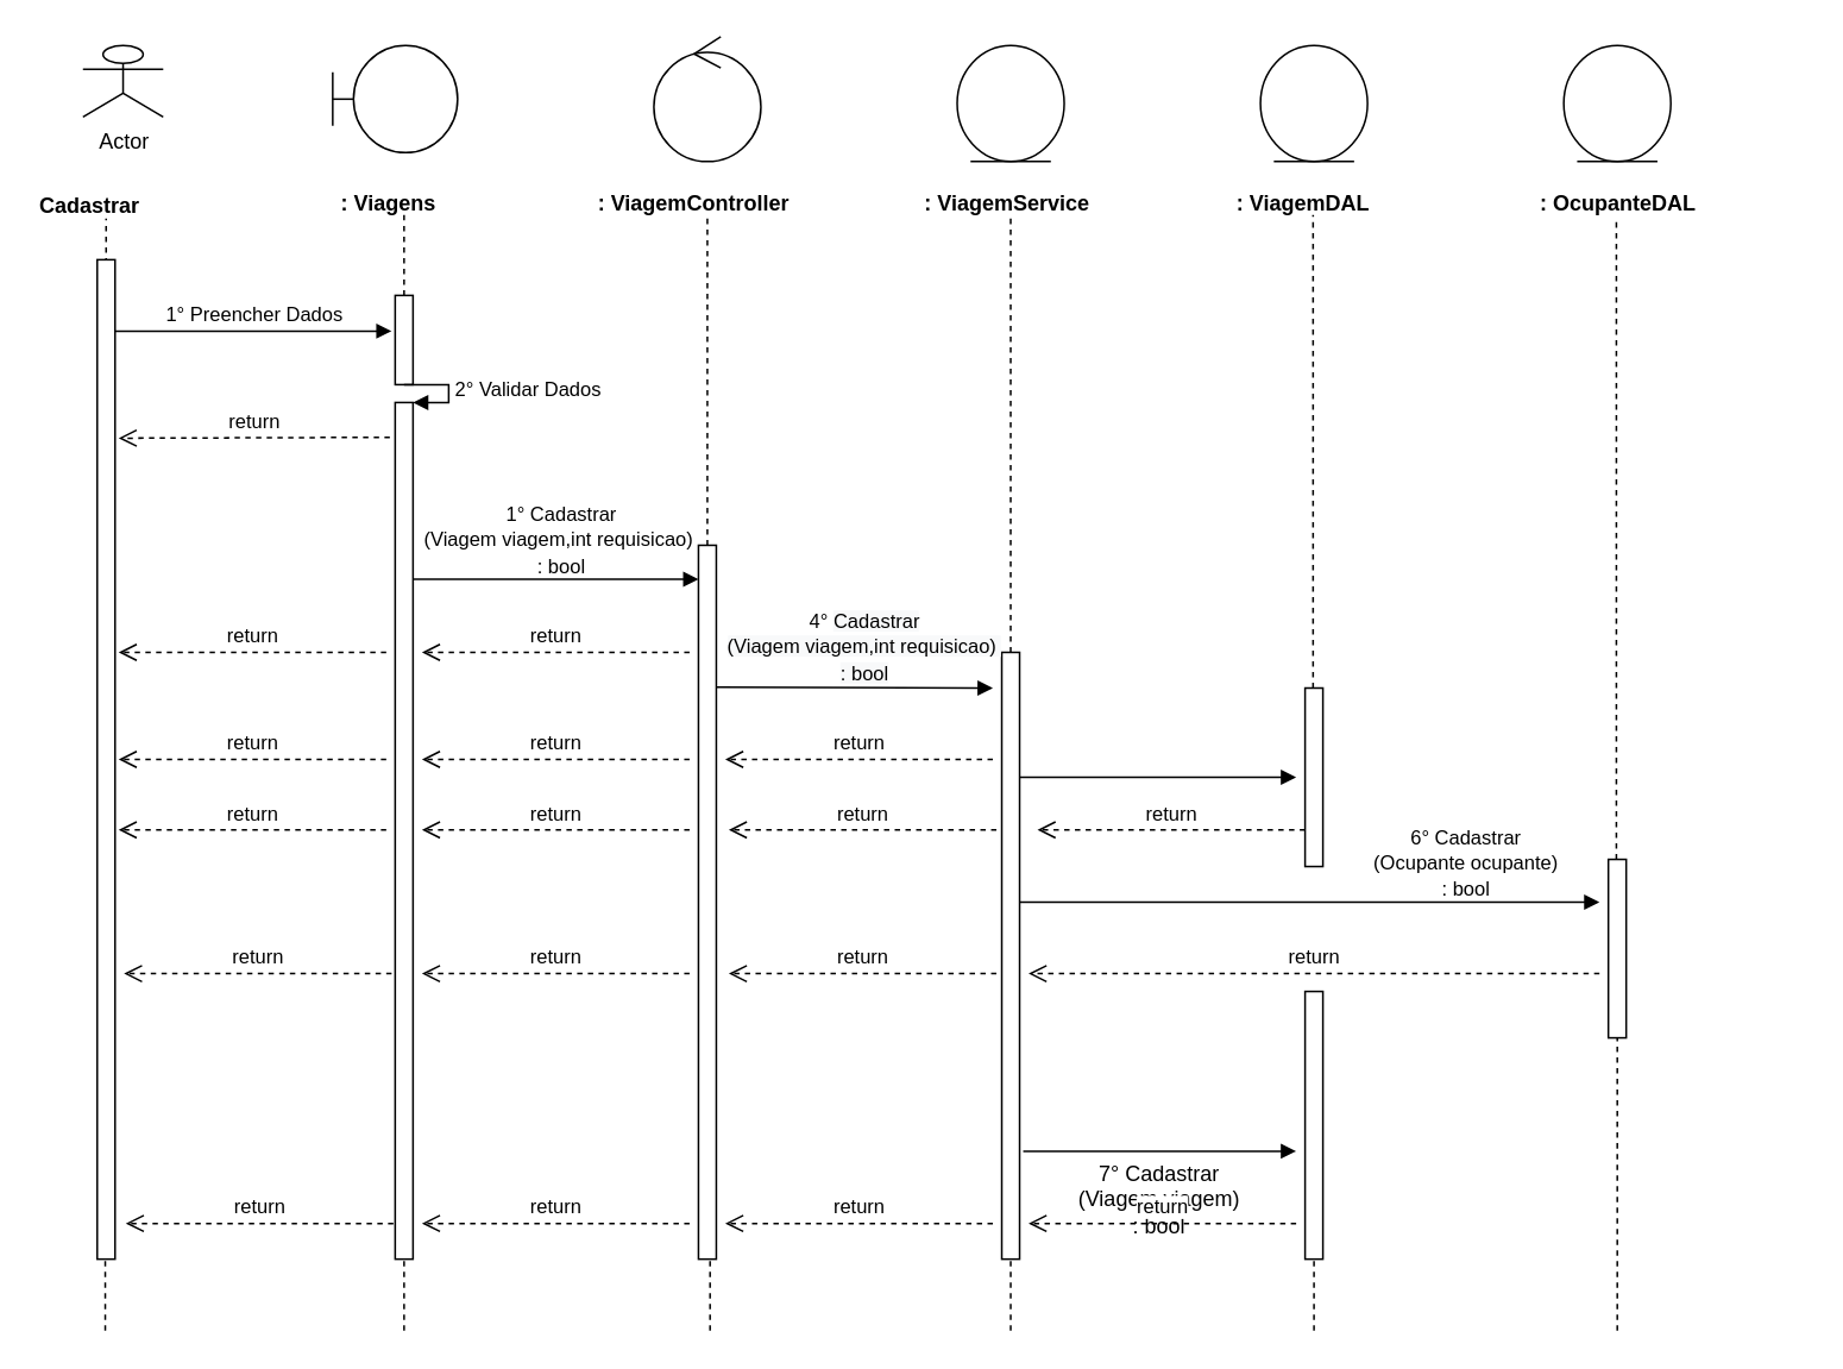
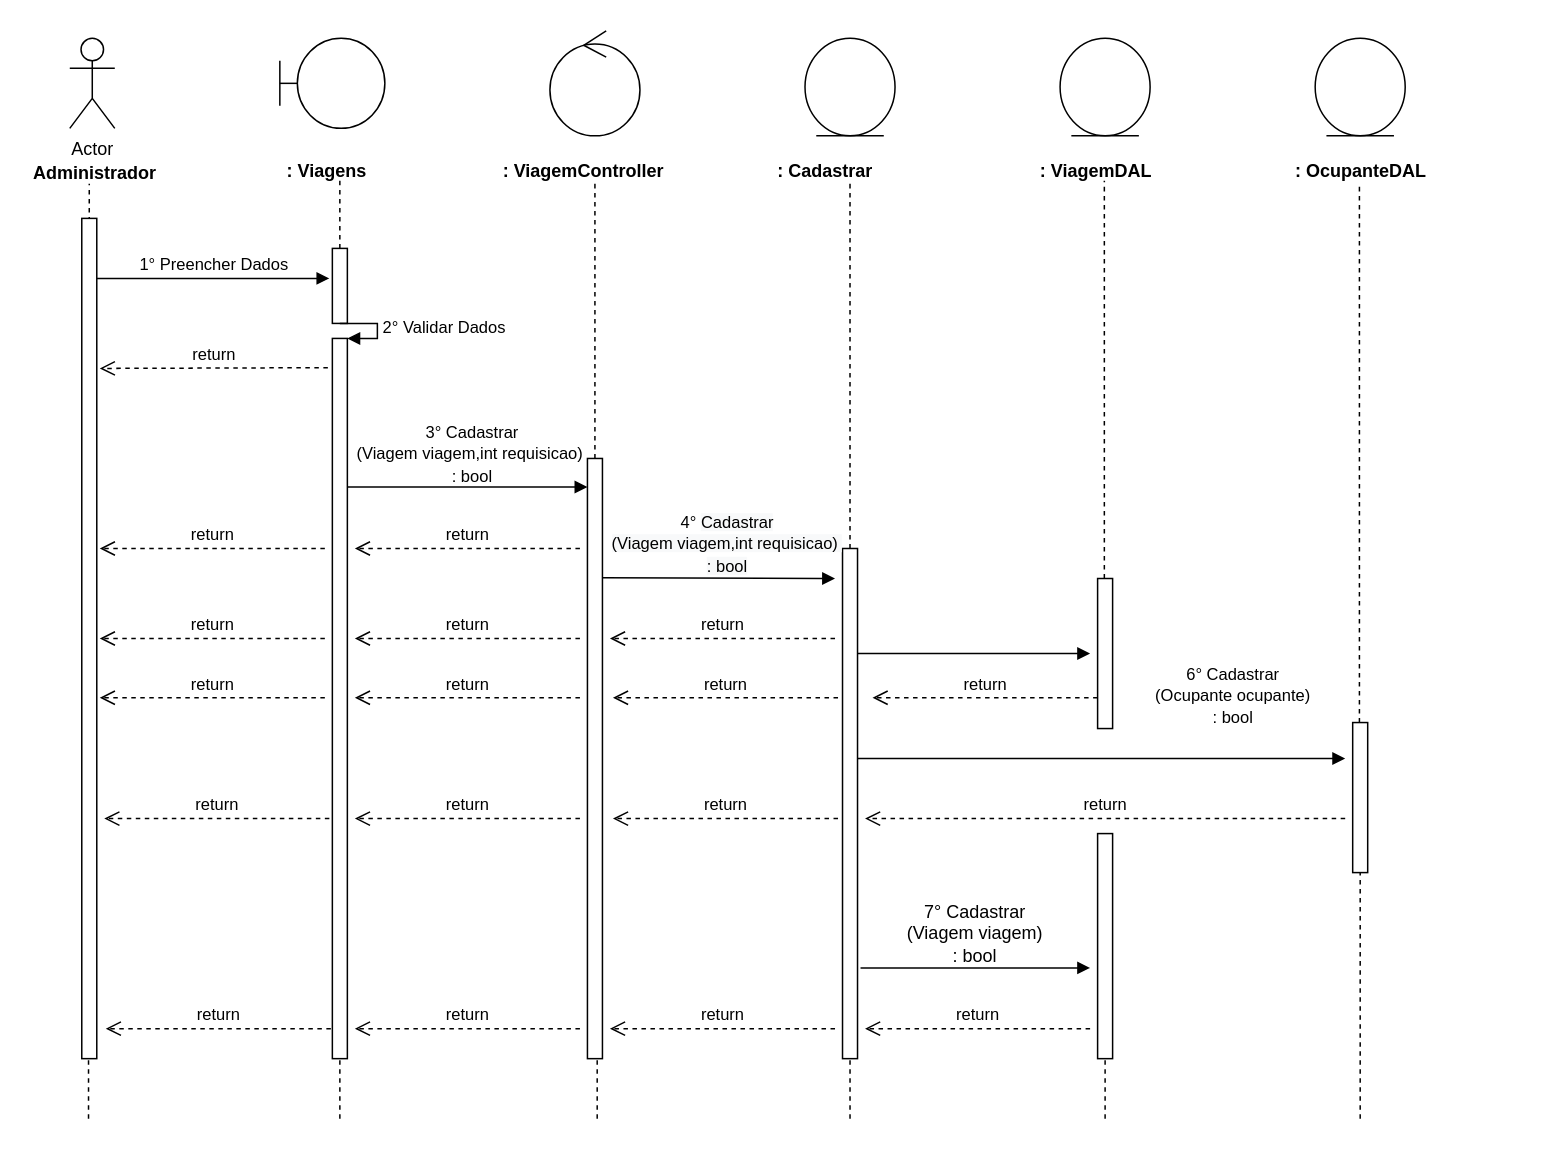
  <mxCell id="0" />
  <mxCell id="1" parent="0" />
- <mxCell id="2" value="Actor" parent="1" vertex="1" style="shape=umlActor;verticalLabelPosition=bottom;labelBackgroundColor=#ffffff;verticalAlign=top;html=1;"><mxGeometry x="46" y="25" as="geometry" height="40" width="45" /></mxCell>
- <mxCell id="3" value="&lt;b&gt;Cadastrar&lt;/b&gt;" parent="1" vertex="1" style="text;html=1;resizable=0;points=[];autosize=1;align=left;verticalAlign=top;spacingTop=-4;"><mxGeometry as="geometry" height="20" width="100" y="105" x="20" /></mxCell>
+ <mxCell id="2" value="Actor" parent="1" vertex="1" style="shape=umlActor;verticalLabelPosition=bottom;labelBackgroundColor=#ffffff;verticalAlign=top;html=1;"><mxGeometry as="geometry" height="60" width="30" y="25" x="46" /></mxCell>
+ <mxCell id="3" value="&lt;b&gt;Administrador&lt;/b&gt;" parent="1" vertex="1" style="text;html=1;resizable=0;points=[];autosize=1;align=left;verticalAlign=top;spacingTop=-4;"><mxGeometry as="geometry" height="20" width="100" y="105" x="20" /></mxCell>
  <mxCell id="4" value="" parent="1" style="endArrow=none;dashed=1;html=1;entryX=0.511;entryY=1.25;entryDx=0;entryDy=0;entryPerimeter=0;" edge="1"><mxGeometry as="geometry" height="50" width="50" relative="1"><mxPoint as="sourcePoint" y="465" x="59" /><mxPoint as="targetPoint" y="122" x="58.99" /></mxGeometry></mxCell>
  <mxCell id="5" value="" parent="1" vertex="1" style="shape=umlBoundary;whiteSpace=wrap;html=1;"><mxGeometry as="geometry" height="60" width="70" y="25" x="186" /></mxCell>
  <mxCell id="6" value="&lt;b&gt;: Viagens&lt;/b&gt;" parent="1" vertex="1" style="text;html=1;"><mxGeometry as="geometry" height="30" width="150" y="100" x="189" /></mxCell>
  <mxCell id="7" value="" parent="1" style="endArrow=none;dashed=1;html=1;entryX=0.511;entryY=1.25;entryDx=0;entryDy=0;entryPerimeter=0;" edge="1" source="18"><mxGeometry as="geometry" height="50" width="50" relative="1"><mxPoint as="sourcePoint" y="465" x="226" /><mxPoint as="targetPoint" y="120" x="225.99" /></mxGeometry></mxCell>
  <mxCell id="8" value="" parent="1" vertex="1" style="ellipse;shape=umlControl;whiteSpace=wrap;html=1;"><mxGeometry as="geometry" height="70" width="60" y="20" x="366" /></mxCell>
  <mxCell id="9" value="&lt;b&gt;: ViagemController&lt;/b&gt;" parent="1" vertex="1" style="text;html=1;"><mxGeometry as="geometry" height="30" width="150" y="100" x="333" /></mxCell>
  <mxCell id="10" value="" parent="1" style="endArrow=none;dashed=1;html=1;entryX=0.511;entryY=1.25;entryDx=0;entryDy=0;entryPerimeter=0;" edge="1" source="25"><mxGeometry as="geometry" height="50" width="50" relative="1"><mxPoint as="sourcePoint" y="465" x="396" /><mxPoint as="targetPoint" y="120" x="395.99" /></mxGeometry></mxCell>
  <mxCell id="11" value="" parent="1" vertex="1" style="ellipse;shape=umlEntity;whiteSpace=wrap;html=1;"><mxGeometry as="geometry" height="65" width="60" y="25" x="536" /></mxCell>
- <mxCell id="12" value="&lt;b&gt;: ViagemService&lt;/b&gt;" parent="1" vertex="1" style="text;html=1;"><mxGeometry as="geometry" height="30" width="150" y="100" x="516" /></mxCell>
+ <mxCell id="12" value="&lt;b&gt;: Cadastrar&lt;/b&gt;" parent="1" vertex="1" style="text;html=1;"><mxGeometry as="geometry" height="30" width="150" y="100" x="516" /></mxCell>
  <mxCell id="13" value="" parent="1" vertex="1" style="ellipse;shape=umlEntity;whiteSpace=wrap;html=1;"><mxGeometry as="geometry" height="65" width="60" y="25" x="706" /></mxCell>
  <mxCell id="14" value="&lt;b&gt;: ViagemDAL&lt;/b&gt;" parent="1" vertex="1" style="text;html=1;"><mxGeometry as="geometry" height="30" width="150" y="100" x="691" /></mxCell>
  <mxCell id="15" value="" parent="1" style="endArrow=none;dashed=1;html=1;entryX=0.511;entryY=1.25;entryDx=0;entryDy=0;entryPerimeter=0;" edge="1" source="30"><mxGeometry as="geometry" height="50" width="50" relative="1"><mxPoint as="sourcePoint" y="464" x="566" /><mxPoint as="targetPoint" y="119" x="565.99" /></mxGeometry></mxCell>
  <mxCell id="16" value="" parent="1" style="endArrow=none;dashed=1;html=1;entryX=0.511;entryY=1.25;entryDx=0;entryDy=0;entryPerimeter=0;" edge="1" source="34"><mxGeometry as="geometry" height="50" width="50" relative="1"><mxPoint as="sourcePoint" y="465" x="735.5" /><mxPoint as="targetPoint" y="120" x="735.49" /></mxGeometry></mxCell>
  <mxCell id="17" value="1° Preencher Dados" parent="1" style="html=1;verticalAlign=bottom;endArrow=block;" edge="1" source="28"><mxGeometry as="geometry" width="80" relative="1"><mxPoint as="sourcePoint" y="185" x="59" /><mxPoint as="targetPoint" y="185" x="219" /><mxPoint as="offset" /></mxGeometry></mxCell>
  <mxCell id="18" value="" parent="1" vertex="1" style="html=1;points=[];perimeter=orthogonalPerimeter;"><mxGeometry as="geometry" height="50" width="10" y="165" x="221" /></mxCell>
  <mxCell id="19" value="" parent="1" style="endArrow=none;dashed=1;html=1;entryX=0.511;entryY=1.25;entryDx=0;entryDy=0;entryPerimeter=0;" edge="1" source="21" target="18"><mxGeometry as="geometry" height="50" width="50" relative="1"><mxPoint as="sourcePoint" y="465" x="226" /><mxPoint as="targetPoint" y="120" x="225.99" /></mxGeometry></mxCell>
  <mxCell id="20" value="2° Validar Dados" parent="1" style="edgeStyle=orthogonalEdgeStyle;html=1;align=left;spacingLeft=2;endArrow=block;rounded=0;entryX=1;entryY=0;" edge="1" target="21"><mxGeometry as="geometry" relative="1"><mxPoint as="sourcePoint" y="215" x="226" /><Array as="points"><mxPoint y="215" x="251" /></Array></mxGeometry></mxCell>
  <mxCell id="21" value="" parent="1" vertex="1" style="html=1;points=[];perimeter=orthogonalPerimeter;"><mxGeometry as="geometry" height="480" width="10" y="225" x="221" /></mxCell>
  <mxCell id="22" value="return" parent="1" style="html=1;verticalAlign=bottom;endArrow=open;dashed=1;endSize=8;" edge="1"><mxGeometry as="geometry" relative="1"><mxPoint as="sourcePoint" y="244.5" x="218" /><mxPoint as="targetPoint" y="245" x="66" /></mxGeometry></mxCell>
  <mxCell id="23" value="" parent="1" style="html=1;verticalAlign=bottom;endArrow=block;" edge="1"><mxGeometry as="geometry" width="80" relative="1"><mxPoint as="sourcePoint" y="324" x="231" /><mxPoint as="targetPoint" y="324" x="391" /></mxGeometry></mxCell>
- <mxCell id="24" value="&lt;div&gt;&lt;/div&gt;&lt;span style=&quot;font-size: 11px&quot;&gt;1° Cadastrar&lt;br&gt;(Viagem viagem,int requisicao)&amp;nbsp;&lt;br&gt;: bool&lt;/span&gt;" parent="1" vertex="1" style="text;html=1;resizable=0;points=[];autosize=1;align=center;verticalAlign=top;spacingTop=-4;"><mxGeometry as="geometry" height="40" width="170" y="278" x="229" /></mxCell>
+ <mxCell id="24" value="&lt;div&gt;&lt;/div&gt;&lt;span style=&quot;font-size: 11px&quot;&gt;3° Cadastrar&lt;br&gt;(Viagem viagem,int requisicao)&amp;nbsp;&lt;br&gt;: bool&lt;/span&gt;" parent="1" vertex="1" style="text;html=1;resizable=0;points=[];autosize=1;align=center;verticalAlign=top;spacingTop=-4;"><mxGeometry as="geometry" height="40" width="170" y="278" x="229" /></mxCell>
  <mxCell id="25" value="" parent="1" vertex="1" style="html=1;points=[];perimeter=orthogonalPerimeter;"><mxGeometry as="geometry" height="400" width="10" y="305" x="391" /></mxCell>
  <mxCell id="26" value="return" parent="1" style="html=1;verticalAlign=bottom;endArrow=open;dashed=1;endSize=8;" edge="1"><mxGeometry as="geometry" relative="1"><mxPoint as="sourcePoint" y="365" x="386" /><mxPoint as="targetPoint" y="365" x="236" /></mxGeometry></mxCell>
  <mxCell id="27" value="return" parent="1" style="html=1;verticalAlign=bottom;endArrow=open;dashed=1;endSize=8;" edge="1"><mxGeometry as="geometry" relative="1"><mxPoint as="sourcePoint" y="365" x="216" /><mxPoint as="targetPoint" y="365" x="66" /></mxGeometry></mxCell>
  <mxCell id="28" value="" parent="1" vertex="1" style="html=1;points=[];perimeter=orthogonalPerimeter;"><mxGeometry as="geometry" height="560" width="10" y="145" x="54" /></mxCell>
  <mxCell id="29" value="" parent="1" style="html=1;verticalAlign=bottom;endArrow=block;" edge="1"><mxGeometry as="geometry" width="80" relative="1"><mxPoint as="sourcePoint" y="384.5" x="401" /><mxPoint as="targetPoint" y="385" x="556" /></mxGeometry></mxCell>
  <mxCell id="30" value="" parent="1" vertex="1" style="html=1;points=[];perimeter=orthogonalPerimeter;"><mxGeometry as="geometry" height="340" width="10" y="365" x="561" /></mxCell>
  <mxCell id="31" value="return" parent="1" style="html=1;verticalAlign=bottom;endArrow=open;dashed=1;endSize=8;" edge="1"><mxGeometry as="geometry" relative="1"><mxPoint as="sourcePoint" y="425" x="556" /><mxPoint as="targetPoint" y="425" x="406" /></mxGeometry></mxCell>
  <mxCell id="32" value="return" parent="1" style="html=1;verticalAlign=bottom;endArrow=open;dashed=1;endSize=8;" edge="1"><mxGeometry as="geometry" relative="1"><mxPoint as="sourcePoint" y="425" x="386" /><mxPoint as="targetPoint" y="425" x="236" /></mxGeometry></mxCell>
  <mxCell id="33" value="return" parent="1" style="html=1;verticalAlign=bottom;endArrow=open;dashed=1;endSize=8;" edge="1"><mxGeometry as="geometry" relative="1"><mxPoint as="sourcePoint" y="425" x="216" /><mxPoint as="targetPoint" y="425" x="66" /></mxGeometry></mxCell>
  <mxCell id="34" value="" parent="1" vertex="1" style="html=1;points=[];perimeter=orthogonalPerimeter;"><mxGeometry as="geometry" height="100" width="10" y="385" x="731" /></mxCell>
  <mxCell id="35" value="" parent="1" style="html=1;verticalAlign=bottom;endArrow=block;" edge="1"><mxGeometry as="geometry" width="80" relative="1"><mxPoint as="sourcePoint" y="435" x="571" /><mxPoint as="targetPoint" y="435" x="726" /></mxGeometry></mxCell>
  <mxCell id="36" value="return" parent="1" style="html=1;verticalAlign=bottom;endArrow=open;dashed=1;endSize=8;" edge="1"><mxGeometry as="geometry" relative="1"><mxPoint as="sourcePoint" y="464.5" x="731" /><mxPoint as="targetPoint" y="464.5" x="581" /></mxGeometry></mxCell>
  <mxCell id="37" value="return" parent="1" style="html=1;verticalAlign=bottom;endArrow=open;dashed=1;endSize=8;" edge="1"><mxGeometry as="geometry" relative="1"><mxPoint as="sourcePoint" y="464.5" x="558" /><mxPoint as="targetPoint" y="464.5" x="408" /></mxGeometry></mxCell>
  <mxCell id="38" value="return" parent="1" style="html=1;verticalAlign=bottom;endArrow=open;dashed=1;endSize=8;" edge="1"><mxGeometry as="geometry" relative="1"><mxPoint as="sourcePoint" y="464.5" x="386" /><mxPoint as="targetPoint" y="464.5" x="236" /></mxGeometry></mxCell>
  <mxCell id="39" value="return" parent="1" style="html=1;verticalAlign=bottom;endArrow=open;dashed=1;endSize=8;" edge="1"><mxGeometry as="geometry" relative="1"><mxPoint as="sourcePoint" y="464.5" x="216" /><mxPoint as="targetPoint" y="464.5" x="66" /></mxGeometry></mxCell>
  <mxCell id="40" value="return" parent="1" style="html=1;verticalAlign=bottom;endArrow=open;dashed=1;endSize=8;" edge="1"><mxGeometry as="geometry" relative="1"><mxPoint as="sourcePoint" y="545" x="558" /><mxPoint as="targetPoint" y="545" x="408" /></mxGeometry></mxCell>
  <mxCell id="41" value="return" parent="1" style="html=1;verticalAlign=bottom;endArrow=open;dashed=1;endSize=8;" edge="1"><mxGeometry as="geometry" relative="1"><mxPoint as="sourcePoint" y="545" x="386" /><mxPoint as="targetPoint" y="545" x="236" /></mxGeometry></mxCell>
  <mxCell id="42" value="return" parent="1" style="html=1;verticalAlign=bottom;endArrow=open;dashed=1;endSize=8;" edge="1"><mxGeometry as="geometry" relative="1"><mxPoint as="sourcePoint" y="545" x="219" /><mxPoint as="targetPoint" y="545" x="69" /></mxGeometry></mxCell>
  <mxCell id="43" value="" parent="1" style="endArrow=none;dashed=1;html=1;" edge="1"><mxGeometry as="geometry" height="50" width="50" relative="1"><mxPoint as="sourcePoint" y="745" x="58.5" /><mxPoint as="targetPoint" y="705" x="58.5" /></mxGeometry></mxCell>
  <mxCell id="44" value="" parent="1" style="endArrow=none;dashed=1;html=1;" edge="1"><mxGeometry as="geometry" height="50" width="50" relative="1"><mxPoint as="sourcePoint" y="745" x="226" /><mxPoint as="targetPoint" y="705" x="226" /></mxGeometry></mxCell>
  <mxCell id="45" value="" parent="1" style="endArrow=none;dashed=1;html=1;" edge="1"><mxGeometry as="geometry" height="50" width="50" relative="1"><mxPoint as="sourcePoint" y="745" x="397.5" /><mxPoint as="targetPoint" y="705" x="397.5" /></mxGeometry></mxCell>
  <mxCell id="46" value="" parent="1" style="endArrow=none;dashed=1;html=1;" edge="1"><mxGeometry as="geometry" height="50" width="50" relative="1"><mxPoint as="sourcePoint" y="745" x="566" /><mxPoint as="targetPoint" y="705" x="566" /></mxGeometry></mxCell>
  <mxCell id="47" value="" parent="1" style="endArrow=none;dashed=1;html=1;" edge="1"><mxGeometry as="geometry" height="50" width="50" relative="1"><mxPoint as="sourcePoint" y="745" x="736" /><mxPoint as="targetPoint" y="705" x="736" /></mxGeometry></mxCell>
  <mxCell id="48" value="&lt;div&gt;&lt;/div&gt;&lt;span style=&quot;font-size: 11px&quot;&gt;4° &lt;span style=&quot;display: inline ; float: none ; background-color: rgb(248 , 249 , 250) ; color: rgb(0 , 0 , 0) ; font-family: &amp;#34;helvetica&amp;#34; ; font-size: 11px ; font-style: normal ; font-variant: normal ; font-weight: 400 ; letter-spacing: normal ; text-align: center ; text-decoration: none ; text-indent: 0px ; text-transform: none ; white-space: nowrap ; word-spacing: 0px&quot;&gt;Cadastrar&lt;/span&gt;&lt;br style=&quot;color: rgb(0 , 0 , 0) ; font-family: &amp;#34;helvetica&amp;#34; ; font-size: 11px ; font-style: normal ; font-variant: normal ; font-weight: 400 ; letter-spacing: normal ; text-align: center ; text-decoration: none ; text-indent: 0px ; text-transform: none ; white-space: nowrap ; word-spacing: 0px&quot;&gt;&lt;span style=&quot;display: inline ; float: none ; background-color: rgb(248 , 249 , 250) ; color: rgb(0 , 0 , 0) ; font-family: &amp;#34;helvetica&amp;#34; ; font-size: 11px ; font-style: normal ; font-variant: normal ; font-weight: 400 ; letter-spacing: normal ; text-align: center ; text-decoration: none ; text-indent: 0px ; text-transform: none ; white-space: nowrap ; word-spacing: 0px&quot;&gt;(Viagem viagem,int requisicao)&amp;nbsp;&lt;/span&gt;&lt;br style=&quot;color: rgb(0 , 0 , 0) ; font-family: &amp;#34;helvetica&amp;#34; ; font-size: 11px ; font-style: normal ; font-variant: normal ; font-weight: 400 ; letter-spacing: normal ; text-align: center ; text-decoration: none ; text-indent: 0px ; text-transform: none ; white-space: nowrap ; word-spacing: 0px&quot;&gt;&lt;span style=&quot;display: inline ; float: none ; background-color: rgb(248 , 249 , 250) ; color: rgb(0 , 0 , 0) ; font-family: &amp;#34;helvetica&amp;#34; ; font-size: 11px ; font-style: normal ; font-variant: normal ; font-weight: 400 ; letter-spacing: normal ; text-align: center ; text-decoration: none ; text-indent: 0px ; text-transform: none ; white-space: nowrap ; word-spacing: 0px&quot;&gt;: bool&lt;/span&gt;&lt;/span&gt;" parent="1" vertex="1" style="text;html=1;resizable=0;points=[];autosize=1;align=center;verticalAlign=top;spacingTop=-4;"><mxGeometry as="geometry" height="40" width="170" y="338" x="399" /></mxCell>
- <mxCell id="49" value="&lt;div&gt;&lt;/div&gt;&lt;span style=&quot;font-size: 11px&quot;&gt;6° Cadastrar&lt;br&gt;(Ocupante ocupante)&lt;br&gt;: bool&lt;br&gt;&lt;/span&gt;" parent="1" vertex="1" style="text;html=1;resizable=0;points=[];autosize=1;align=center;verticalAlign=top;spacingTop=-4;"><mxGeometry as="geometry" height="40" width="120" y="459" x="761" /></mxCell>
+ <mxCell id="49" value="&lt;div&gt;&lt;/div&gt;&lt;span style=&quot;font-size: 11px&quot;&gt;6° Cadastrar&lt;br&gt;(Ocupante ocupante)&lt;br&gt;: bool&lt;br&gt;&lt;/span&gt;" parent="1" vertex="1" style="text;html=1;resizable=0;points=[];autosize=1;align=center;verticalAlign=top;spacingTop=-4;"><mxGeometry x="761" y="439" as="geometry" height="40" width="120" /></mxCell>
  <mxCell id="50" value="" parent="1" vertex="1" style="ellipse;shape=umlEntity;whiteSpace=wrap;html=1;"><mxGeometry as="geometry" height="65" width="60" y="25" x="876" /></mxCell>
  <mxCell id="51" value="&lt;b&gt;: OcupanteDAL&lt;/b&gt;" parent="1" vertex="1" style="text;html=1;"><mxGeometry as="geometry" height="30" width="150" y="100" x="861" /></mxCell>
  <mxCell id="52" value="" parent="1" style="endArrow=none;dashed=1;html=1;entryX=0.511;entryY=1.25;entryDx=0;entryDy=0;entryPerimeter=0;" edge="1" source="54"><mxGeometry as="geometry" height="50" width="50" relative="1"><mxPoint as="sourcePoint" y="625" x="905" /><mxPoint as="targetPoint" y="122" x="905.49" /></mxGeometry></mxCell>
  <mxCell id="53" value="" parent="1" style="html=1;verticalAlign=bottom;endArrow=block;" edge="1"><mxGeometry as="geometry" width="80" relative="1"><mxPoint as="sourcePoint" y="505" x="571" /><mxPoint as="targetPoint" y="505" x="896" /></mxGeometry></mxCell>
  <mxCell id="54" value="" parent="1" vertex="1" style="html=1;points=[];perimeter=orthogonalPerimeter;"><mxGeometry as="geometry" height="100" width="10" y="481" x="901" /></mxCell>
  <mxCell id="55" value="return" parent="1" style="html=1;verticalAlign=bottom;endArrow=open;dashed=1;endSize=8;" edge="1"><mxGeometry as="geometry" relative="1"><mxPoint as="sourcePoint" y="545" x="896" /><mxPoint as="targetPoint" y="545" x="576" /></mxGeometry></mxCell>
  <mxCell id="56" value="" parent="1" vertex="1" style="html=1;points=[];perimeter=orthogonalPerimeter;"><mxGeometry as="geometry" height="150" width="10" y="555" x="731" /></mxCell>
- <mxCell id="57" value="&lt;div&gt;7° Cadastrar&lt;/div&gt;&lt;div&gt;(Viagem viagem)&lt;/div&gt;&lt;div&gt; : bool&lt;br&gt;&lt;/div&gt;" parent="1" vertex="1" style="text;html=1;resizable=0;points=[];autosize=1;align=center;verticalAlign=top;spacingTop=-4;"><mxGeometry x="594" y="648" as="geometry" height="40" width="110" /></mxCell>
+ <mxCell id="57" value="&lt;div&gt;7° Cadastrar&lt;/div&gt;&lt;div&gt;(Viagem viagem)&lt;/div&gt;&lt;div&gt; : bool&lt;br&gt;&lt;/div&gt;" parent="1" vertex="1" style="text;html=1;resizable=0;points=[];autosize=1;align=center;verticalAlign=top;spacingTop=-4;"><mxGeometry as="geometry" height="40" width="110" y="598" x="594" /></mxCell>
  <mxCell id="58" value="" parent="1" style="html=1;verticalAlign=bottom;endArrow=block;" edge="1"><mxGeometry as="geometry" width="80" relative="1"><mxPoint as="sourcePoint" y="644.5" x="573" /><mxPoint as="targetPoint" y="644.5" x="726" /></mxGeometry></mxCell>
  <mxCell id="59" value="return" parent="1" style="html=1;verticalAlign=bottom;endArrow=open;dashed=1;endSize=8;" edge="1"><mxGeometry as="geometry" relative="1"><mxPoint as="sourcePoint" y="685" x="726" /><mxPoint as="targetPoint" y="685" x="576" /></mxGeometry></mxCell>
  <mxCell id="60" value="return" parent="1" style="html=1;verticalAlign=bottom;endArrow=open;dashed=1;endSize=8;" edge="1"><mxGeometry as="geometry" relative="1"><mxPoint as="sourcePoint" y="685" x="556" /><mxPoint as="targetPoint" y="685" x="406" /></mxGeometry></mxCell>
  <mxCell id="61" value="return" parent="1" style="html=1;verticalAlign=bottom;endArrow=open;dashed=1;endSize=8;" edge="1"><mxGeometry as="geometry" relative="1"><mxPoint as="sourcePoint" y="685" x="386" /><mxPoint as="targetPoint" y="685" x="236" /></mxGeometry></mxCell>
  <mxCell id="62" value="return" parent="1" style="html=1;verticalAlign=bottom;endArrow=open;dashed=1;endSize=8;" edge="1"><mxGeometry as="geometry" relative="1"><mxPoint as="sourcePoint" y="685" x="220" /><mxPoint as="targetPoint" y="685" x="70" /></mxGeometry></mxCell>
  <mxCell id="63" value="" parent="1" style="endArrow=none;dashed=1;html=1;" edge="1"><mxGeometry as="geometry" height="50" width="50" relative="1"><mxPoint as="sourcePoint" y="745" x="906" /><mxPoint as="targetPoint" y="581" x="906" /></mxGeometry></mxCell>
